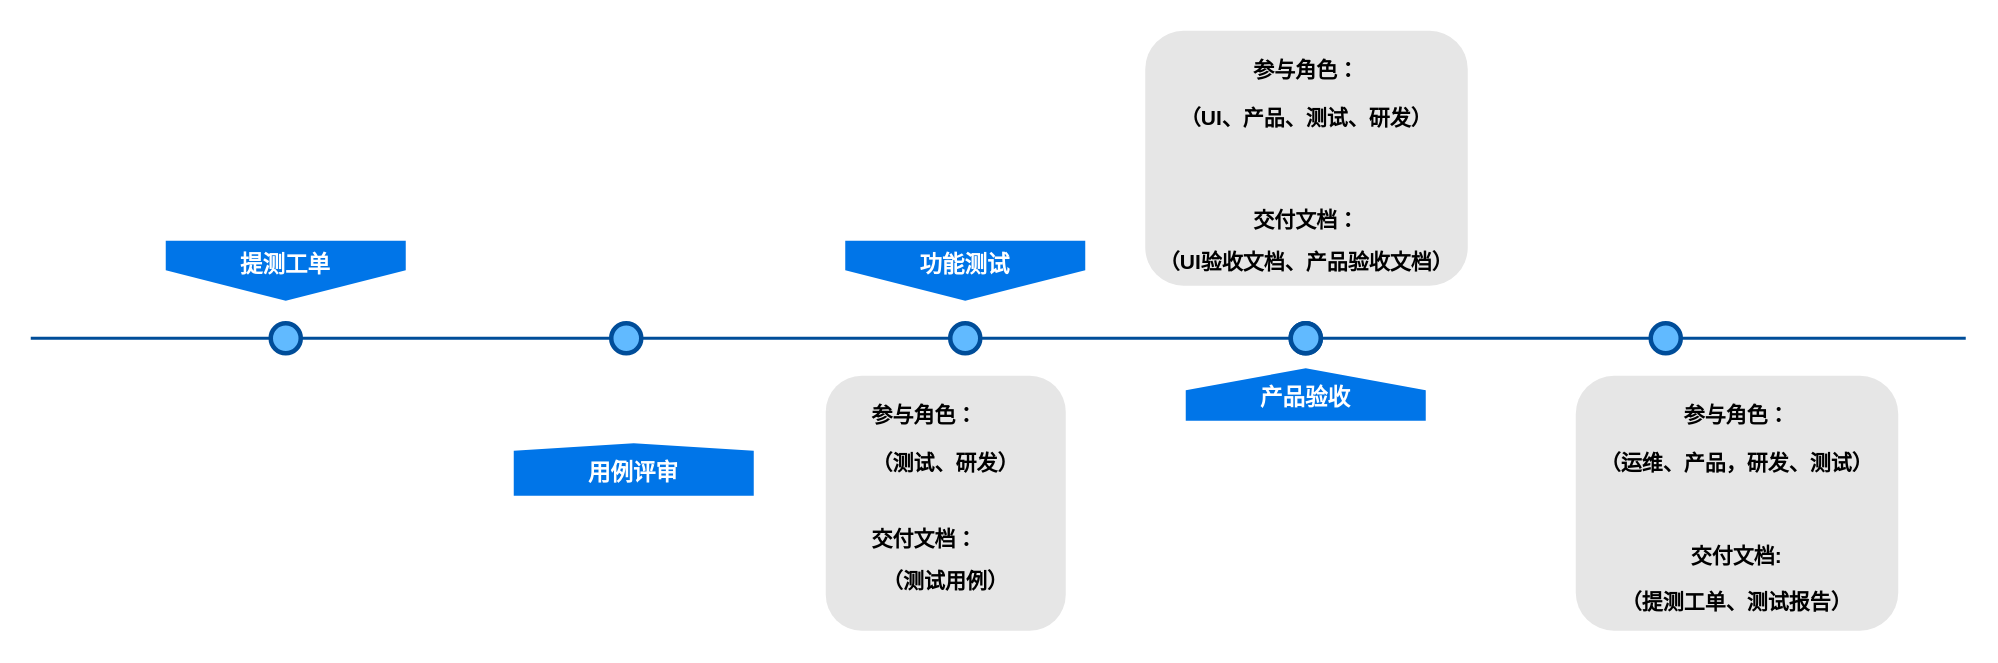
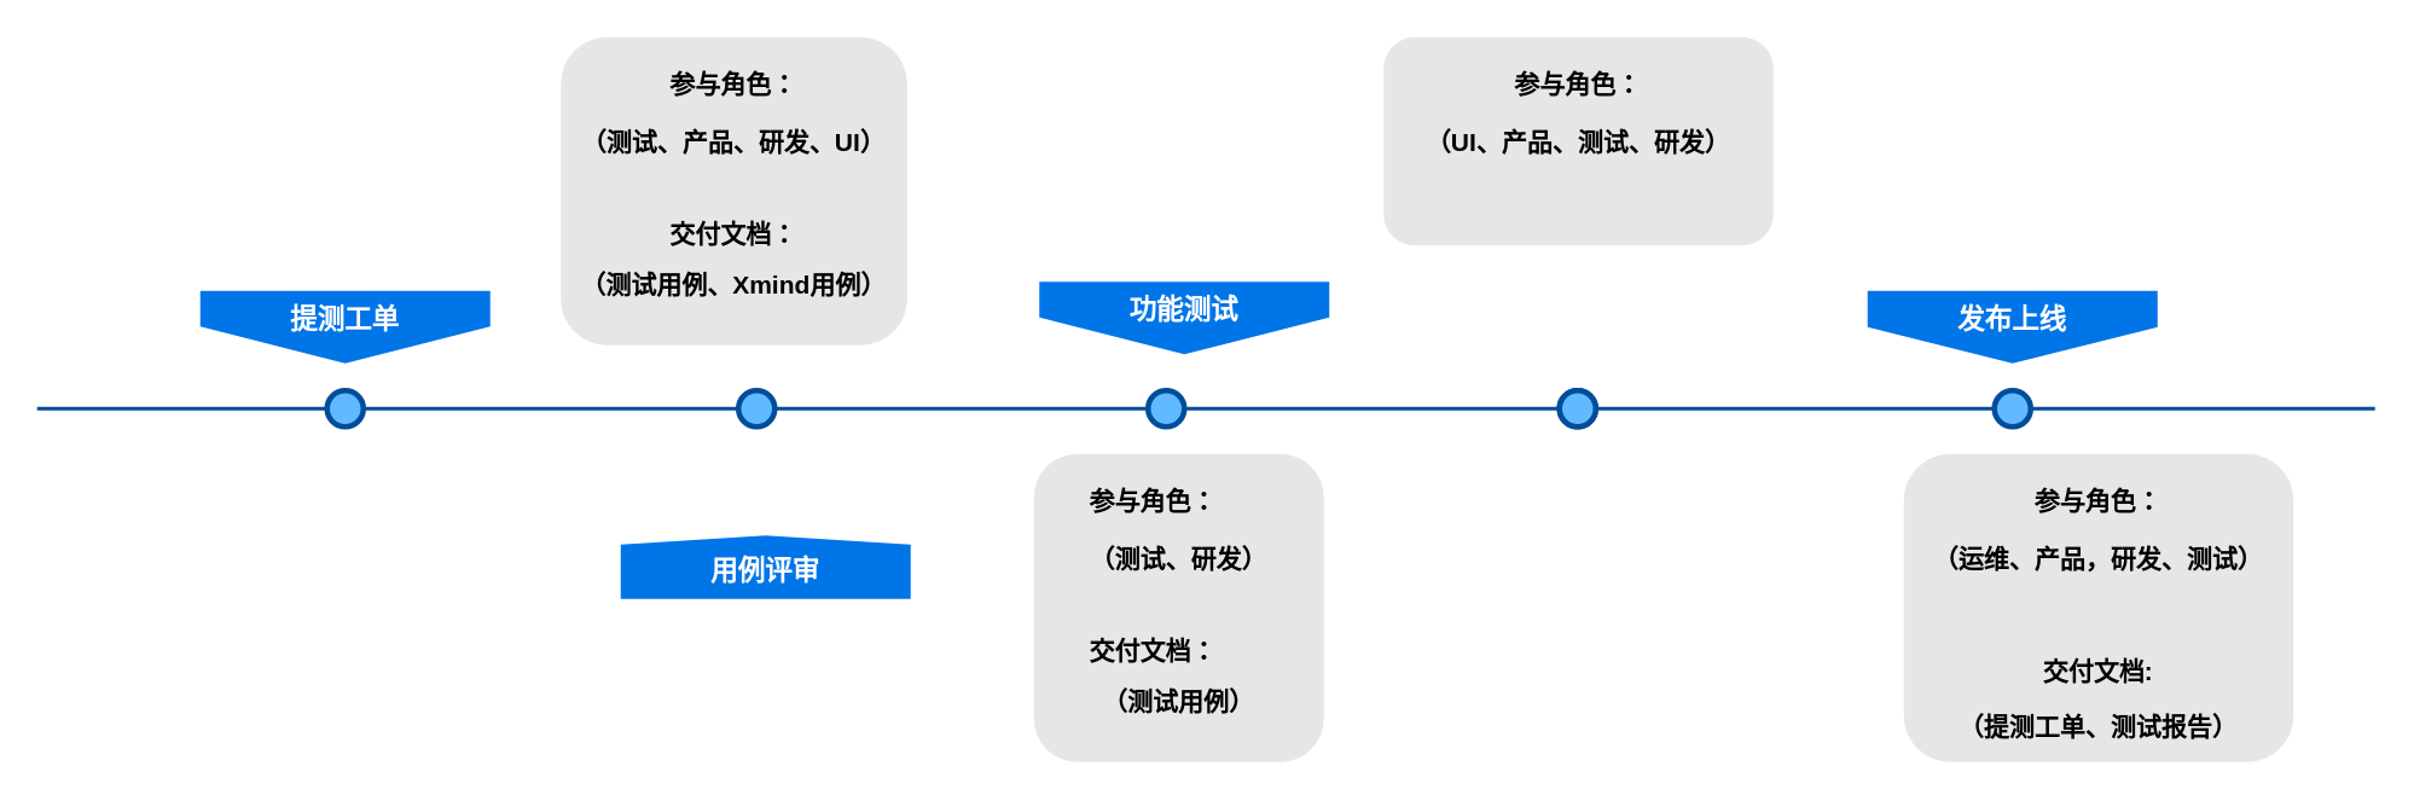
  <mxCell id="0" />
  <mxCell id="1" parent="0" />
  <mxCell id="2" value="" style="line;strokeWidth=2;html=1;fillColor=none;fontSize=28;fontColor=#004D99;strokeColor=#004D99;" parent="1" vertex="1"><mxGeometry x="20" y="220" width="1290" height="10" as="geometry" /></mxCell>
  <mxCell id="3" value="&lt;b&gt;提测工单&lt;/b&gt;" style="shape=offPageConnector;whiteSpace=wrap;html=1;fillColor=#0075E8;fontSize=15;fontColor=#FFFFFF;size=0.509;verticalAlign=top;strokeColor=none;" parent="1" vertex="1"><mxGeometry x="110" y="160" width="160" height="40" as="geometry" /></mxCell>
- <mxCell id="4" value="&lt;b&gt;功能测试&lt;/b&gt;" style="shape=offPageConnector;whiteSpace=wrap;html=1;fillColor=#0075E8;fontSize=15;fontColor=#FFFFFF;size=0.509;verticalAlign=top;strokeColor=none;" parent="1" vertex="1"><mxGeometry x="563" y="160" width="160" height="40" as="geometry" /></mxCell>
+ <mxCell id="4" value="&lt;b&gt;功能测试&lt;/b&gt;" style="shape=offPageConnector;whiteSpace=wrap;html=1;fillColor=#0075E8;fontSize=15;fontColor=#FFFFFF;size=0.509;verticalAlign=top;strokeColor=none;" parent="1" vertex="1"><mxGeometry x="573" y="155" width="160" height="40" as="geometry" /></mxCell>
  <mxCell id="5" value="&lt;b&gt;用例评审&lt;/b&gt;" style="shape=offPageConnector;whiteSpace=wrap;html=1;fillColor=#0075E8;fontSize=15;fontColor=#FFFFFF;size=0.143;flipV=1;verticalAlign=bottom;strokeColor=none;spacingBottom=4;" parent="1" vertex="1"><mxGeometry x="342" y="295" width="160" height="35" as="geometry" /></mxCell>
- <mxCell id="6" value="&lt;b&gt;产品验收&lt;/b&gt;" style="shape=offPageConnector;whiteSpace=wrap;html=1;fillColor=#0075E8;fontSize=15;fontColor=#FFFFFF;size=0.418;flipV=1;verticalAlign=bottom;strokeColor=none;spacingBottom=4;" parent="1" vertex="1"><mxGeometry x="790" y="245" width="160" height="35" as="geometry" /></mxCell>
  <mxCell id="7" value="" style="ellipse;whiteSpace=wrap;html=1;fillColor=#61BAFF;fontSize=28;fontColor=#004D99;strokeWidth=3;strokeColor=#004D99;" parent="1" vertex="1"><mxGeometry x="180" y="215" width="20" height="20" as="geometry" /></mxCell>
  <mxCell id="8" value="" style="ellipse;whiteSpace=wrap;html=1;fillColor=#61BAFF;fontSize=28;fontColor=#004D99;strokeWidth=3;strokeColor=#004D99;" parent="1" vertex="1"><mxGeometry x="407" y="215" width="20" height="20" as="geometry" /></mxCell>
  <mxCell id="9" value="" style="ellipse;whiteSpace=wrap;html=1;fillColor=#61BAFF;fontSize=28;fontColor=#004D99;strokeWidth=3;strokeColor=#004D99;" parent="1" vertex="1"><mxGeometry x="633" y="215" width="20" height="20" as="geometry" /></mxCell>
- <mxCell id="11" value="&lt;h1&gt;&lt;div style=&quot;text-align: left&quot;&gt;&lt;span style=&quot;font-size: 14px&quot;&gt;参与角色：&lt;/span&gt;&lt;/div&gt;&lt;span style=&quot;font-size: 14px&quot;&gt;（测试、研发）&lt;br&gt;&lt;br&gt;&lt;div style=&quot;text-align: left&quot;&gt;&lt;span&gt;交付文档：&lt;/span&gt;&lt;/div&gt;（测试用例）&lt;/span&gt;&lt;/h1&gt;" style="text;html=1;spacing=5;spacingTop=-20;whiteSpace=wrap;overflow=hidden;strokeColor=none;strokeWidth=3;fillColor=#E6E6E6;fontSize=13;fontColor=#000000;align=center;rounded=1;" parent="1" vertex="1"><mxGeometry x="550" y="250" width="160" height="170" as="geometry" /></mxCell>
- <mxCell id="12" value="&lt;h1&gt;&lt;div&gt;&lt;span style=&quot;font-size: 14px&quot;&gt;参与角色：&lt;/span&gt;&lt;/div&gt;&lt;span style=&quot;font-size: 14px&quot;&gt;（UI、产品、测试、研发）&lt;/span&gt;&lt;/h1&gt;&lt;h1&gt;&lt;span style=&quot;font-size: 14px&quot;&gt;&lt;br&gt;&lt;div&gt;&lt;span&gt;交付文档：&lt;/span&gt;&lt;/div&gt;（UI验收文档、产品验收文档）&lt;/span&gt;&lt;/h1&gt;" style="text;html=1;spacing=5;spacingTop=-20;whiteSpace=wrap;overflow=hidden;strokeColor=none;strokeWidth=3;fillColor=#E6E6E6;fontSize=13;fontColor=#000000;align=center;rounded=1;" parent="1" vertex="1"><mxGeometry x="763" y="20" width="215" height="170" as="geometry" /></mxCell>
+ <mxCell id="10" value="&lt;h1&gt;&lt;div&gt;&lt;span style=&quot;font-size: 14px&quot;&gt;参与角色：&lt;/span&gt;&lt;/div&gt;&lt;font style=&quot;font-size: 14px&quot;&gt;（测试、产品、研发、UI）&lt;br&gt;&lt;br&gt;&lt;div&gt;&lt;span&gt;交付文档：&lt;/span&gt;&lt;/div&gt;（测试用例、Xmind用例）&lt;/font&gt;&lt;/h1&gt;" style="text;html=1;spacing=5;spacingTop=-20;whiteSpace=wrap;overflow=hidden;strokeColor=none;strokeWidth=3;fillColor=#E6E6E6;fontSize=13;fontColor=#000000;align=center;rounded=1;" parent="1" vertex="1"><mxGeometry x="309" y="20" width="191" height="170" as="geometry" /></mxCell>
+ <mxCell id="11" value="&lt;h1&gt;&lt;div style=&quot;text-align: left&quot;&gt;&lt;span style=&quot;font-size: 14px&quot;&gt;参与角色：&lt;/span&gt;&lt;/div&gt;&lt;span style=&quot;font-size: 14px&quot;&gt;（测试、研发）&lt;br&gt;&lt;br&gt;&lt;div style=&quot;text-align: left&quot;&gt;&lt;span&gt;交付文档：&lt;/span&gt;&lt;/div&gt;（测试用例）&lt;/span&gt;&lt;/h1&gt;" style="text;html=1;spacing=5;spacingTop=-20;whiteSpace=wrap;overflow=hidden;strokeColor=none;strokeWidth=3;fillColor=#E6E6E6;fontSize=13;fontColor=#000000;align=center;rounded=1;" parent="1" vertex="1"><mxGeometry x="570" y="250" width="160" height="170" as="geometry" /></mxCell>
+ <mxCell id="12" value="&lt;h1&gt;&lt;div&gt;&lt;span style=&quot;font-size: 14px&quot;&gt;参与角色：&lt;/span&gt;&lt;/div&gt;&lt;span style=&quot;font-size: 14px&quot;&gt;（UI、产品、测试、研发）&lt;/span&gt;&lt;/h1&gt;&lt;h1&gt;&lt;span style=&quot;font-size: 14px&quot;&gt;&lt;br&gt;&lt;div&gt;&lt;span&gt;交付文档：&lt;/span&gt;&lt;/div&gt;（UI验收文档、产品验收文档）&lt;/span&gt;&lt;/h1&gt;" style="text;html=1;spacing=5;spacingTop=-20;whiteSpace=wrap;overflow=hidden;strokeColor=none;strokeWidth=3;fillColor=#E6E6E6;fontSize=13;fontColor=#000000;align=center;rounded=1;" parent="1" vertex="1"><mxGeometry x="763" y="20" width="215" height="115" as="geometry" /></mxCell>
  <mxCell id="13" value="" style="ellipse;whiteSpace=wrap;html=1;fillColor=#61BAFF;fontSize=28;fontColor=#004D99;strokeWidth=3;strokeColor=#004D99;" parent="1" vertex="1"><mxGeometry x="860" y="215" width="20" height="20" as="geometry" /></mxCell>
  <mxCell id="14" value="" style="ellipse;whiteSpace=wrap;html=1;fillColor=#61BAFF;fontSize=28;fontColor=#004D99;strokeWidth=3;strokeColor=#004D99;" vertex="1" parent="1"><mxGeometry x="860" y="215" width="20" height="20" as="geometry" /></mxCell>
  <mxCell id="15" value="" style="ellipse;whiteSpace=wrap;html=1;fillColor=#61BAFF;fontSize=28;fontColor=#004D99;strokeWidth=3;strokeColor=#004D99;" vertex="1" parent="1"><mxGeometry x="1100" y="215" width="20" height="20" as="geometry" /></mxCell>
+ <mxCell id="16" value="&lt;b&gt;发布上线&lt;/b&gt;" style="shape=offPageConnector;whiteSpace=wrap;html=1;fillColor=#0075E8;fontSize=15;fontColor=#FFFFFF;size=0.5;verticalAlign=top;strokeColor=none;" vertex="1" parent="1"><mxGeometry x="1030" y="160" width="160" height="40" as="geometry" /></mxCell>
  <mxCell id="17" value="&lt;h1&gt;&lt;font&gt;&lt;font style=&quot;font-size: 14px&quot;&gt;参与角色：&lt;br&gt;（运维、产品，研发、测试）&lt;br&gt;&lt;font&gt;&lt;br&gt;&lt;font&gt;交付文档:&lt;br&gt;&lt;/font&gt;&lt;/font&gt;&lt;span&gt;（提测工单、测试报告）&lt;/span&gt;&lt;/font&gt;&lt;br&gt;&lt;/font&gt;&lt;/h1&gt;" style="text;html=1;spacing=5;spacingTop=-20;whiteSpace=wrap;overflow=hidden;strokeColor=none;strokeWidth=3;fillColor=#E6E6E6;fontSize=13;fontColor=#000000;align=center;rounded=1;" vertex="1" parent="1"><mxGeometry x="1050" y="250" width="215" height="170" as="geometry" /></mxCell>
